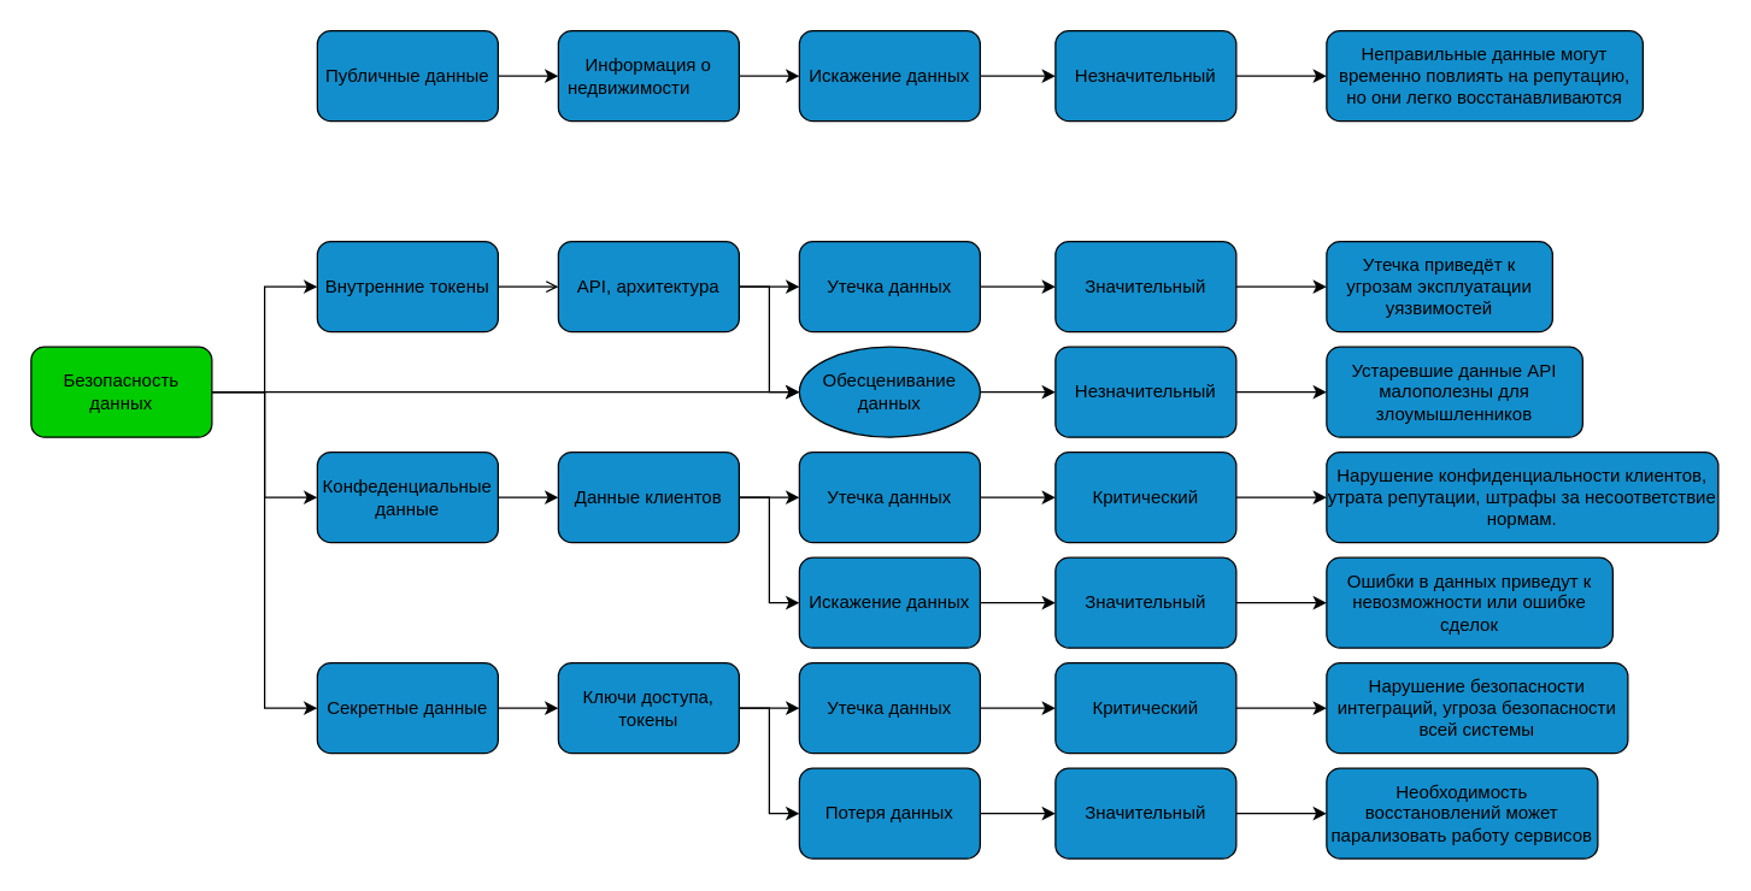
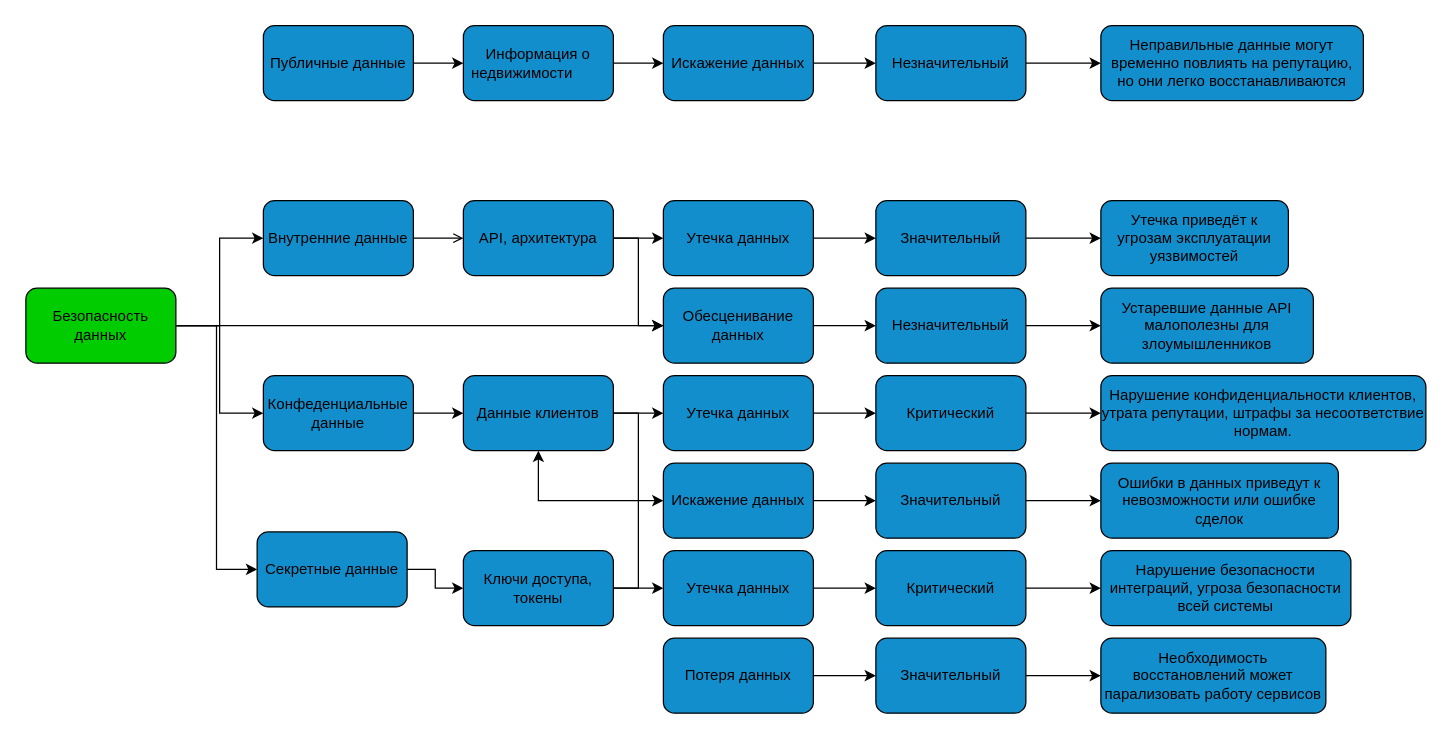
  <mxCell id="0" />
  <mxCell id="1" parent="0" />
  <mxCell id="2" style="edgeStyle=orthogonalEdgeStyle;rounded=0;orthogonalLoop=1;jettySize=auto;html=1;exitX=1;exitY=0.5;exitDx=0;exitDy=0;" edge="1" parent="1" source="6" target="31"><mxGeometry relative="1" as="geometry" /></mxCell>
  <mxCell id="3" style="edgeStyle=orthogonalEdgeStyle;rounded=0;orthogonalLoop=1;jettySize=auto;html=1;exitX=1;exitY=0.5;exitDx=0;exitDy=0;entryX=0;entryY=0.5;entryDx=0;entryDy=0;" edge="1" parent="1" source="6" target="10"><mxGeometry relative="1" as="geometry" /></mxCell>
  <mxCell id="4" style="edgeStyle=orthogonalEdgeStyle;rounded=0;orthogonalLoop=1;jettySize=auto;html=1;exitX=1;exitY=0.5;exitDx=0;exitDy=0;entryX=0;entryY=0.5;entryDx=0;entryDy=0;" edge="1" parent="1" source="6" target="14"><mxGeometry relative="1" as="geometry" /></mxCell>
  <mxCell id="5" style="edgeStyle=orthogonalEdgeStyle;rounded=0;orthogonalLoop=1;jettySize=auto;html=1;exitX=1;exitY=0.5;exitDx=0;exitDy=0;entryX=0;entryY=0.5;entryDx=0;entryDy=0;" edge="1" parent="1" source="6" target="12"><mxGeometry relative="1" as="geometry" /></mxCell>
  <mxCell id="6" value="Безопасность данных" style="rounded=1;whiteSpace=wrap;html=1;fillColor=#00CC00;" vertex="1" parent="1"><mxGeometry x="20" y="230" width="120" height="60" as="geometry" /></mxCell>
  <mxCell id="7" style="edgeStyle=orthogonalEdgeStyle;rounded=0;orthogonalLoop=1;jettySize=auto;html=1;exitX=1;exitY=0.5;exitDx=0;exitDy=0;entryX=0;entryY=0.5;entryDx=0;entryDy=0;" edge="1" parent="1" source="8" target="19"><mxGeometry relative="1" as="geometry" /></mxCell>
  <mxCell id="8" value="Публичные данные" style="rounded=1;whiteSpace=wrap;html=1;fillColor=#128ECC;" vertex="1" parent="1"><mxGeometry x="210" y="20" width="120" height="60" as="geometry" /></mxCell>
  <mxCell id="9" style="edgeStyle=orthogonalEdgeStyle;rounded=0;orthogonalLoop=1;jettySize=auto;html=1;exitX=1;exitY=0.5;exitDx=0;exitDy=0;entryX=0;entryY=0.5;entryDx=0;entryDy=0;endArrow=open;" edge="1" parent="1" source="10" target="22"><mxGeometry relative="1" as="geometry" /></mxCell>
- <mxCell id="10" value="&lt;p&gt;Внутренние токены&lt;/p&gt;" style="rounded=1;whiteSpace=wrap;html=1;fillColor=#128ECC;" vertex="1" parent="1"><mxGeometry x="210" y="160" width="120" height="60" as="geometry" /></mxCell>
+ <mxCell id="10" value="&lt;p&gt;Внутренние данные&lt;/p&gt;" style="rounded=1;whiteSpace=wrap;html=1;fillColor=#128ECC;" vertex="1" parent="1"><mxGeometry x="210" y="160" width="120" height="60" as="geometry" /></mxCell>
  <mxCell id="11" style="edgeStyle=orthogonalEdgeStyle;rounded=0;orthogonalLoop=1;jettySize=auto;html=1;exitX=1;exitY=0.5;exitDx=0;exitDy=0;entryX=0;entryY=0.5;entryDx=0;entryDy=0;" edge="1" parent="1" source="12" target="17"><mxGeometry relative="1" as="geometry" /></mxCell>
- <mxCell id="12" value="Секретные данные" style="rounded=1;whiteSpace=wrap;html=1;fillColor=#128ECC;" vertex="1" parent="1"><mxGeometry x="210" y="440" width="120" height="60" as="geometry" /></mxCell>
+ <mxCell id="12" value="Секретные данные" style="rounded=1;whiteSpace=wrap;html=1;fillColor=#128ECC;" vertex="1" parent="1"><mxGeometry x="205" y="425" width="120" height="60" as="geometry" /></mxCell>
  <mxCell id="13" style="edgeStyle=orthogonalEdgeStyle;rounded=0;orthogonalLoop=1;jettySize=auto;html=1;exitX=1;exitY=0.5;exitDx=0;exitDy=0;" edge="1" parent="1" source="14" target="25"><mxGeometry relative="1" as="geometry" /></mxCell>
  <mxCell id="14" value="&lt;p&gt;Конфеденциальные данные&lt;/p&gt;" style="rounded=1;whiteSpace=wrap;html=1;fillColor=#128ECC;" vertex="1" parent="1"><mxGeometry x="210" y="300" width="120" height="60" as="geometry" /></mxCell>
  <mxCell id="15" style="edgeStyle=orthogonalEdgeStyle;rounded=0;orthogonalLoop=1;jettySize=auto;html=1;exitX=1;exitY=0.5;exitDx=0;exitDy=0;entryX=0;entryY=0.5;entryDx=0;entryDy=0;" edge="1" parent="1" source="17" target="37"><mxGeometry relative="1" as="geometry" /></mxCell>
- <mxCell id="16" style="edgeStyle=orthogonalEdgeStyle;rounded=0;orthogonalLoop=1;jettySize=auto;html=1;exitX=1;exitY=0.5;exitDx=0;exitDy=0;entryX=0;entryY=0.5;entryDx=0;entryDy=0;" edge="1" parent="1" source="17" target="39"><mxGeometry relative="1" as="geometry" /></mxCell>
+ <mxCell id="16" style="edgeStyle=orthogonalEdgeStyle;rounded=0;orthogonalLoop=1;jettySize=auto;html=1;exitX=1;exitY=0.5;exitDx=0;exitDy=0;" edge="1" parent="1" source="17" target="25"><mxGeometry relative="1" as="geometry" /></mxCell>
  <mxCell id="17" value="Ключи доступа, токены" style="rounded=1;whiteSpace=wrap;html=1;fillColor=#128ECC;" vertex="1" parent="1"><mxGeometry x="370" y="440" width="120" height="60" as="geometry" /></mxCell>
  <mxCell id="18" style="edgeStyle=orthogonalEdgeStyle;rounded=0;orthogonalLoop=1;jettySize=auto;html=1;exitX=1;exitY=0.5;exitDx=0;exitDy=0;entryX=0;entryY=0.5;entryDx=0;entryDy=0;" edge="1" parent="1" source="19" target="27"><mxGeometry relative="1" as="geometry" /></mxCell>
  <mxCell id="19" value="&lt;p&gt;Информация о недвижимости&lt;span style=&quot;white-space: pre;&quot;&gt;&#09;&lt;/span&gt;&lt;/p&gt;" style="rounded=1;whiteSpace=wrap;html=1;fillColor=#128ECC;" vertex="1" parent="1"><mxGeometry x="370" y="20" width="120" height="60" as="geometry" /></mxCell>
  <mxCell id="20" style="edgeStyle=orthogonalEdgeStyle;rounded=0;orthogonalLoop=1;jettySize=auto;html=1;exitX=1;exitY=0.5;exitDx=0;exitDy=0;entryX=0;entryY=0.5;entryDx=0;entryDy=0;" edge="1" parent="1" source="22" target="29"><mxGeometry relative="1" as="geometry" /></mxCell>
  <mxCell id="21" style="edgeStyle=orthogonalEdgeStyle;rounded=0;orthogonalLoop=1;jettySize=auto;html=1;exitX=1;exitY=0.5;exitDx=0;exitDy=0;entryX=0;entryY=0.5;entryDx=0;entryDy=0;" edge="1" parent="1" source="22" target="31"><mxGeometry relative="1" as="geometry" /></mxCell>
  <mxCell id="22" value="&lt;p&gt;API, архитектура&lt;/p&gt;" style="rounded=1;whiteSpace=wrap;html=1;fillColor=#128ECC;" vertex="1" parent="1"><mxGeometry x="370" y="160" width="120" height="60" as="geometry" /></mxCell>
  <mxCell id="23" style="edgeStyle=orthogonalEdgeStyle;rounded=0;orthogonalLoop=1;jettySize=auto;html=1;exitX=1;exitY=0.5;exitDx=0;exitDy=0;entryX=0;entryY=0.5;entryDx=0;entryDy=0;" edge="1" parent="1" source="25" target="33"><mxGeometry relative="1" as="geometry" /></mxCell>
  <mxCell id="24" style="edgeStyle=orthogonalEdgeStyle;rounded=0;orthogonalLoop=1;jettySize=auto;html=1;exitX=1;exitY=0.5;exitDx=0;exitDy=0;entryX=0;entryY=0.5;entryDx=0;entryDy=0;" edge="1" parent="1" source="25" target="35"><mxGeometry relative="1" as="geometry" /></mxCell>
  <mxCell id="25" value="Данные клиентов" style="rounded=1;whiteSpace=wrap;html=1;fillColor=#128ECC;" vertex="1" parent="1"><mxGeometry x="370" y="300" width="120" height="60" as="geometry" /></mxCell>
  <mxCell id="26" style="edgeStyle=orthogonalEdgeStyle;rounded=0;orthogonalLoop=1;jettySize=auto;html=1;exitX=1;exitY=0.5;exitDx=0;exitDy=0;entryX=0;entryY=0.5;entryDx=0;entryDy=0;" edge="1" parent="1" source="27" target="41"><mxGeometry relative="1" as="geometry" /></mxCell>
  <mxCell id="27" value="&lt;p&gt;Искажение данных&lt;/p&gt;" style="rounded=1;whiteSpace=wrap;html=1;fillColor=#128ECC;" vertex="1" parent="1"><mxGeometry x="530" y="20" width="120" height="60" as="geometry" /></mxCell>
  <mxCell id="28" style="edgeStyle=orthogonalEdgeStyle;rounded=0;orthogonalLoop=1;jettySize=auto;html=1;exitX=1;exitY=0.5;exitDx=0;exitDy=0;entryX=0;entryY=0.5;entryDx=0;entryDy=0;" edge="1" parent="1" source="29" target="53"><mxGeometry relative="1" as="geometry" /></mxCell>
  <mxCell id="29" value="&lt;p&gt;Утечка данных&lt;/p&gt;" style="rounded=1;whiteSpace=wrap;html=1;fillColor=#128ECC;" vertex="1" parent="1"><mxGeometry x="530" y="160" width="120" height="60" as="geometry" /></mxCell>
  <mxCell id="30" style="edgeStyle=orthogonalEdgeStyle;rounded=0;orthogonalLoop=1;jettySize=auto;html=1;exitX=1;exitY=0.5;exitDx=0;exitDy=0;entryX=0;entryY=0.5;entryDx=0;entryDy=0;" edge="1" parent="1" source="31" target="43"><mxGeometry relative="1" as="geometry" /></mxCell>
- <mxCell id="31" value="&lt;p&gt;Обесценивание данных&lt;/p&gt;" style="ellipse;whiteSpace=wrap;html=1;fillColor=#128ECC;" vertex="1" parent="1"><mxGeometry x="530" y="230" width="120" height="60" as="geometry" /></mxCell>
+ <mxCell id="31" value="&lt;p&gt;Обесценивание данных&lt;/p&gt;" style="rounded=1;whiteSpace=wrap;html=1;fillColor=#128ECC;" vertex="1" parent="1"><mxGeometry x="530" y="230" width="120" height="60" as="geometry" /></mxCell>
  <mxCell id="32" style="edgeStyle=orthogonalEdgeStyle;rounded=0;orthogonalLoop=1;jettySize=auto;html=1;exitX=1;exitY=0.5;exitDx=0;exitDy=0;entryX=0;entryY=0.5;entryDx=0;entryDy=0;" edge="1" parent="1" source="33" target="45"><mxGeometry relative="1" as="geometry" /></mxCell>
  <mxCell id="33" value="&lt;p&gt;Утечка данных&lt;/p&gt;" style="rounded=1;whiteSpace=wrap;html=1;fillColor=#128ECC;" vertex="1" parent="1"><mxGeometry x="530" y="300" width="120" height="60" as="geometry" /></mxCell>
  <mxCell id="34" style="edgeStyle=orthogonalEdgeStyle;rounded=0;orthogonalLoop=1;jettySize=auto;html=1;exitX=1;exitY=0.5;exitDx=0;exitDy=0;entryX=0;entryY=0.5;entryDx=0;entryDy=0;" edge="1" parent="1" source="35" target="47"><mxGeometry relative="1" as="geometry" /></mxCell>
  <mxCell id="35" value="&lt;p&gt;Искажение данных&lt;/p&gt;" style="rounded=1;whiteSpace=wrap;html=1;fillColor=#128ECC;" vertex="1" parent="1"><mxGeometry x="530" y="370" width="120" height="60" as="geometry" /></mxCell>
  <mxCell id="36" style="edgeStyle=orthogonalEdgeStyle;rounded=0;orthogonalLoop=1;jettySize=auto;html=1;exitX=1;exitY=0.5;exitDx=0;exitDy=0;entryX=0;entryY=0.5;entryDx=0;entryDy=0;" edge="1" parent="1" source="37" target="49"><mxGeometry relative="1" as="geometry" /></mxCell>
  <mxCell id="37" value="&lt;p&gt;Утечка данных&lt;/p&gt;" style="rounded=1;whiteSpace=wrap;html=1;fillColor=#128ECC;" vertex="1" parent="1"><mxGeometry x="530" y="440" width="120" height="60" as="geometry" /></mxCell>
  <mxCell id="38" style="edgeStyle=orthogonalEdgeStyle;rounded=0;orthogonalLoop=1;jettySize=auto;html=1;exitX=1;exitY=0.5;exitDx=0;exitDy=0;entryX=0;entryY=0.5;entryDx=0;entryDy=0;" edge="1" parent="1" source="39" target="51"><mxGeometry relative="1" as="geometry" /></mxCell>
  <mxCell id="39" value="&lt;p&gt;Потеря данных&lt;/p&gt;" style="rounded=1;whiteSpace=wrap;html=1;fillColor=#128ECC;" vertex="1" parent="1"><mxGeometry x="530" y="510" width="120" height="60" as="geometry" /></mxCell>
  <mxCell id="40" style="edgeStyle=orthogonalEdgeStyle;rounded=0;orthogonalLoop=1;jettySize=auto;html=1;exitX=1;exitY=0.5;exitDx=0;exitDy=0;" edge="1" parent="1" source="41" target="54"><mxGeometry relative="1" as="geometry" /></mxCell>
  <mxCell id="41" value="&lt;p&gt;Незначительный&lt;/p&gt;" style="rounded=1;whiteSpace=wrap;html=1;fillColor=#128ECC;" vertex="1" parent="1"><mxGeometry x="700" y="20" width="120" height="60" as="geometry" /></mxCell>
  <mxCell id="42" style="edgeStyle=orthogonalEdgeStyle;rounded=0;orthogonalLoop=1;jettySize=auto;html=1;exitX=1;exitY=0.5;exitDx=0;exitDy=0;entryX=0;entryY=0.5;entryDx=0;entryDy=0;" edge="1" parent="1" source="43" target="55"><mxGeometry relative="1" as="geometry" /></mxCell>
  <mxCell id="43" value="&lt;p&gt;Незначительный&lt;/p&gt;" style="rounded=1;whiteSpace=wrap;html=1;fillColor=#128ECC;" vertex="1" parent="1"><mxGeometry x="700" y="230" width="120" height="60" as="geometry" /></mxCell>
  <mxCell id="44" style="edgeStyle=orthogonalEdgeStyle;rounded=0;orthogonalLoop=1;jettySize=auto;html=1;exitX=1;exitY=0.5;exitDx=0;exitDy=0;" edge="1" parent="1" source="45" target="56"><mxGeometry relative="1" as="geometry" /></mxCell>
  <mxCell id="45" value="&lt;p&gt;Критический&lt;/p&gt;" style="rounded=1;whiteSpace=wrap;html=1;fillColor=#128ECC;" vertex="1" parent="1"><mxGeometry x="700" y="300" width="120" height="60" as="geometry" /></mxCell>
  <mxCell id="46" style="edgeStyle=orthogonalEdgeStyle;rounded=0;orthogonalLoop=1;jettySize=auto;html=1;exitX=1;exitY=0.5;exitDx=0;exitDy=0;" edge="1" parent="1" source="47" target="57"><mxGeometry relative="1" as="geometry" /></mxCell>
  <mxCell id="47" value="&lt;p&gt;Значительный&lt;/p&gt;" style="rounded=1;whiteSpace=wrap;html=1;fillColor=#128ECC;" vertex="1" parent="1"><mxGeometry x="700" y="370" width="120" height="60" as="geometry" /></mxCell>
  <mxCell id="48" style="edgeStyle=orthogonalEdgeStyle;rounded=0;orthogonalLoop=1;jettySize=auto;html=1;exitX=1;exitY=0.5;exitDx=0;exitDy=0;entryX=0;entryY=0.5;entryDx=0;entryDy=0;" edge="1" parent="1" source="49" target="58"><mxGeometry relative="1" as="geometry" /></mxCell>
  <mxCell id="49" value="&lt;p&gt;Критический&lt;/p&gt;" style="rounded=1;whiteSpace=wrap;html=1;fillColor=#128ECC;" vertex="1" parent="1"><mxGeometry x="700" y="440" width="120" height="60" as="geometry" /></mxCell>
  <mxCell id="50" style="edgeStyle=orthogonalEdgeStyle;rounded=0;orthogonalLoop=1;jettySize=auto;html=1;exitX=1;exitY=0.5;exitDx=0;exitDy=0;entryX=0;entryY=0.5;entryDx=0;entryDy=0;" edge="1" parent="1" source="51" target="59"><mxGeometry relative="1" as="geometry" /></mxCell>
  <mxCell id="51" value="&lt;p&gt;Значительный&lt;/p&gt;" style="rounded=1;whiteSpace=wrap;html=1;fillColor=#128ECC;" vertex="1" parent="1"><mxGeometry x="700" y="510" width="120" height="60" as="geometry" /></mxCell>
  <mxCell id="52" style="edgeStyle=orthogonalEdgeStyle;rounded=0;orthogonalLoop=1;jettySize=auto;html=1;exitX=1;exitY=0.5;exitDx=0;exitDy=0;entryX=0;entryY=0.5;entryDx=0;entryDy=0;" edge="1" parent="1" source="53" target="60"><mxGeometry relative="1" as="geometry" /></mxCell>
  <mxCell id="53" value="&lt;p&gt;Значительный&lt;/p&gt;" style="rounded=1;whiteSpace=wrap;html=1;fillColor=#128ECC;" vertex="1" parent="1"><mxGeometry x="700" y="160" width="120" height="60" as="geometry" /></mxCell>
  <mxCell id="54" value="&lt;p&gt;Неправильные данные могут временно повлиять на репутацию, но они легко восстанавливаются&lt;/p&gt;" style="rounded=1;whiteSpace=wrap;html=1;fillColor=#128ECC;" vertex="1" parent="1"><mxGeometry x="880" y="20" width="210" height="60" as="geometry" /></mxCell>
  <mxCell id="55" value="&lt;p&gt;Устаревшие данные API малополезны для злоумышленников&lt;/p&gt;" style="rounded=1;whiteSpace=wrap;html=1;fillColor=#128ECC;" vertex="1" parent="1"><mxGeometry x="880" y="230" width="170" height="60" as="geometry" /></mxCell>
  <mxCell id="56" value="&lt;p&gt;Нарушение конфиденциальности клиентов, утрата репутации, штрафы за несоответствие нормам.&lt;/p&gt;" style="rounded=1;whiteSpace=wrap;html=1;fillColor=#128ECC;" vertex="1" parent="1"><mxGeometry x="880" y="300" width="260" height="60" as="geometry" /></mxCell>
  <mxCell id="57" value="&lt;p&gt;Ошибки в данных приведут к невозможности или ошибке сделок&lt;/p&gt;" style="rounded=1;whiteSpace=wrap;html=1;fillColor=#128ECC;" vertex="1" parent="1"><mxGeometry x="880" y="370" width="190" height="60" as="geometry" /></mxCell>
  <mxCell id="58" value="&lt;p&gt;Нарушение безопасности интеграций, угроза безопасности всей системы&lt;/p&gt;" style="rounded=1;whiteSpace=wrap;html=1;fillColor=#128ECC;" vertex="1" parent="1"><mxGeometry x="880" y="440" width="200" height="60" as="geometry" /></mxCell>
  <mxCell id="59" value="&lt;p&gt;Необходимость восстановлений может парализовать работу сервисов&lt;/p&gt;" style="rounded=1;whiteSpace=wrap;html=1;fillColor=#128ECC;" vertex="1" parent="1"><mxGeometry x="880" y="510" width="180" height="60" as="geometry" /></mxCell>
  <mxCell id="60" value="&lt;p&gt;Утечка приведёт к угрозам эксплуатации уязвимостей&lt;/p&gt;" style="rounded=1;whiteSpace=wrap;html=1;fillColor=#128ECC;" vertex="1" parent="1"><mxGeometry x="880" y="160" width="150" height="60" as="geometry" /></mxCell>
